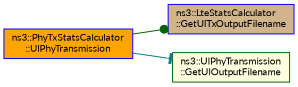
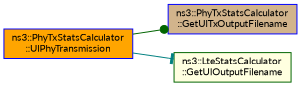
  digraph {
    fontname=Lato
    rankdir=LR
    node [color=blue fontname=Lato fontsize=10 shape=record style=filled]
    edge [fontname=Lato fontsize=10 labelfontname=Helvetica labelfontsize=10 style=solid]
    n1 [fillcolor=orange fontcolor=black height=0.2 label="ns3::PhyTxStatsCalculator\l::UlPhyTransmission" width=0.4]
-   n2 [fillcolor=tan height=0.2 label="ns3::LteStatsCalculator\l::GetUlTxOutputFilename" width=0.4]
-   n3 [color=darkgreen fillcolor=lightyellow height=0.2 label="ns3::UlPhyTransmission\l::GetUlOutputFilename" width=0.4]
+   n2 [fillcolor=tan height=0.2 label="ns3::PhyTxStatsCalculator\l::GetUlTxOutputFilename" width=0.4]
+   n3 [color=darkgreen fillcolor=lightyellow height=0.2 label="ns3::LteStatsCalculator\l::GetUlOutputFilename" width=0.4]
    n1 -> n2 [arrowhead=dot color=darkgreen]
    n1 -> n3 [arrowhead=tee color=teal]
  }
